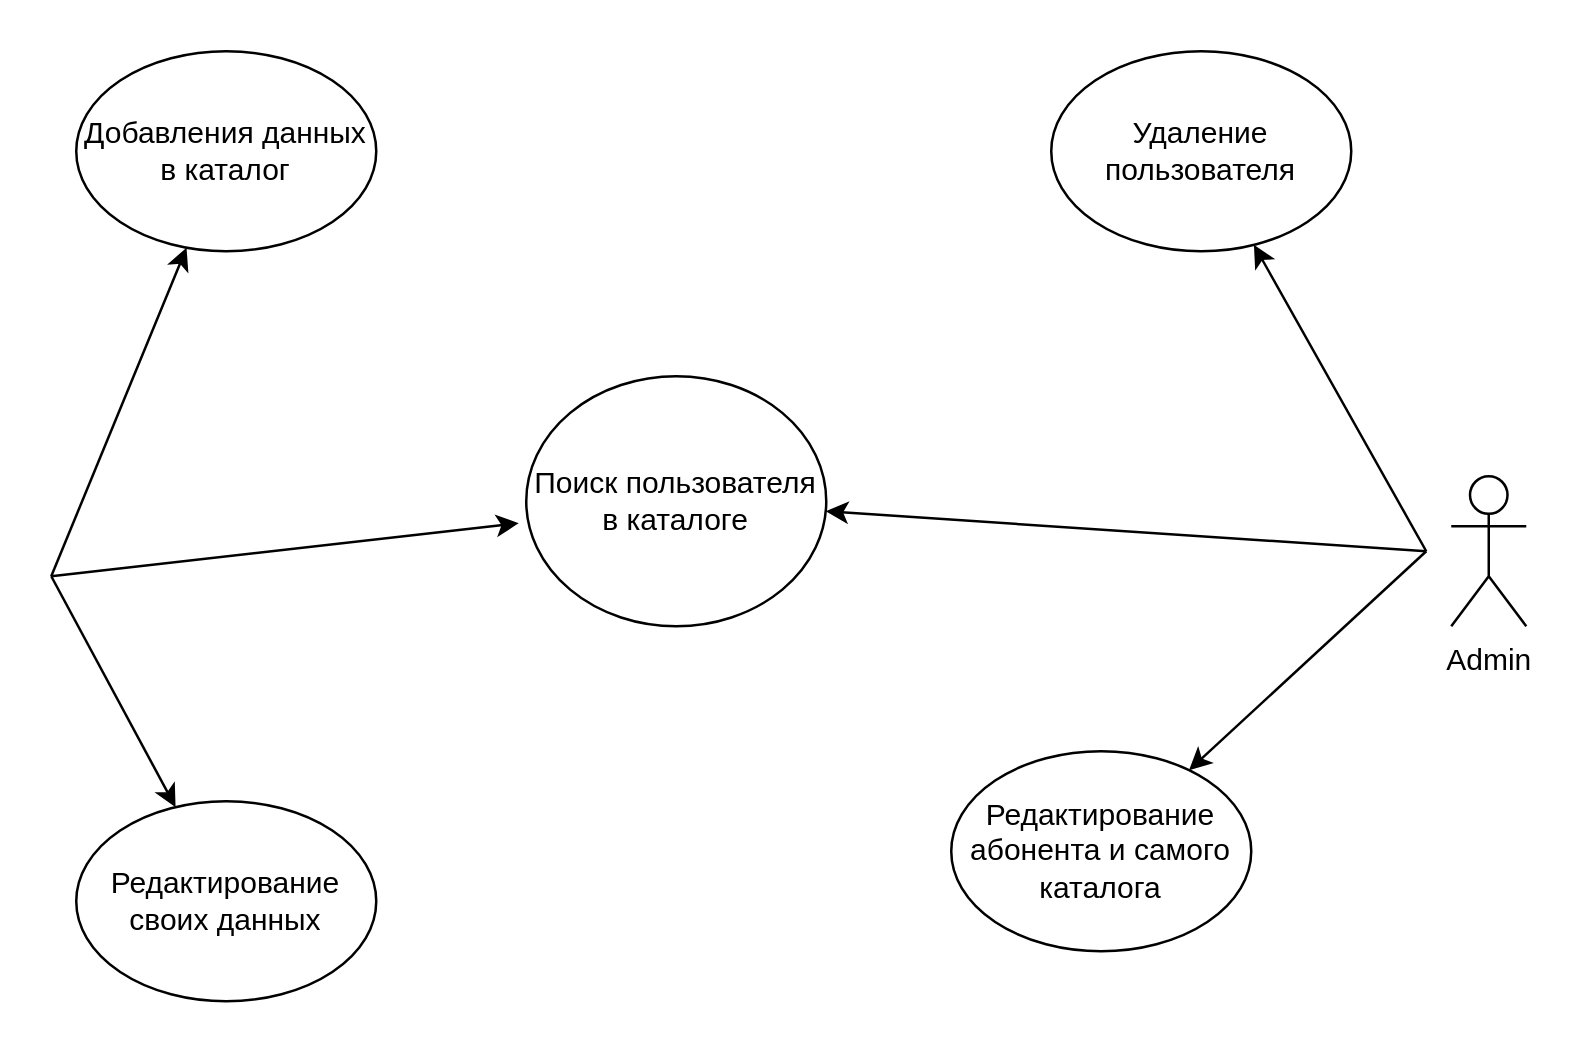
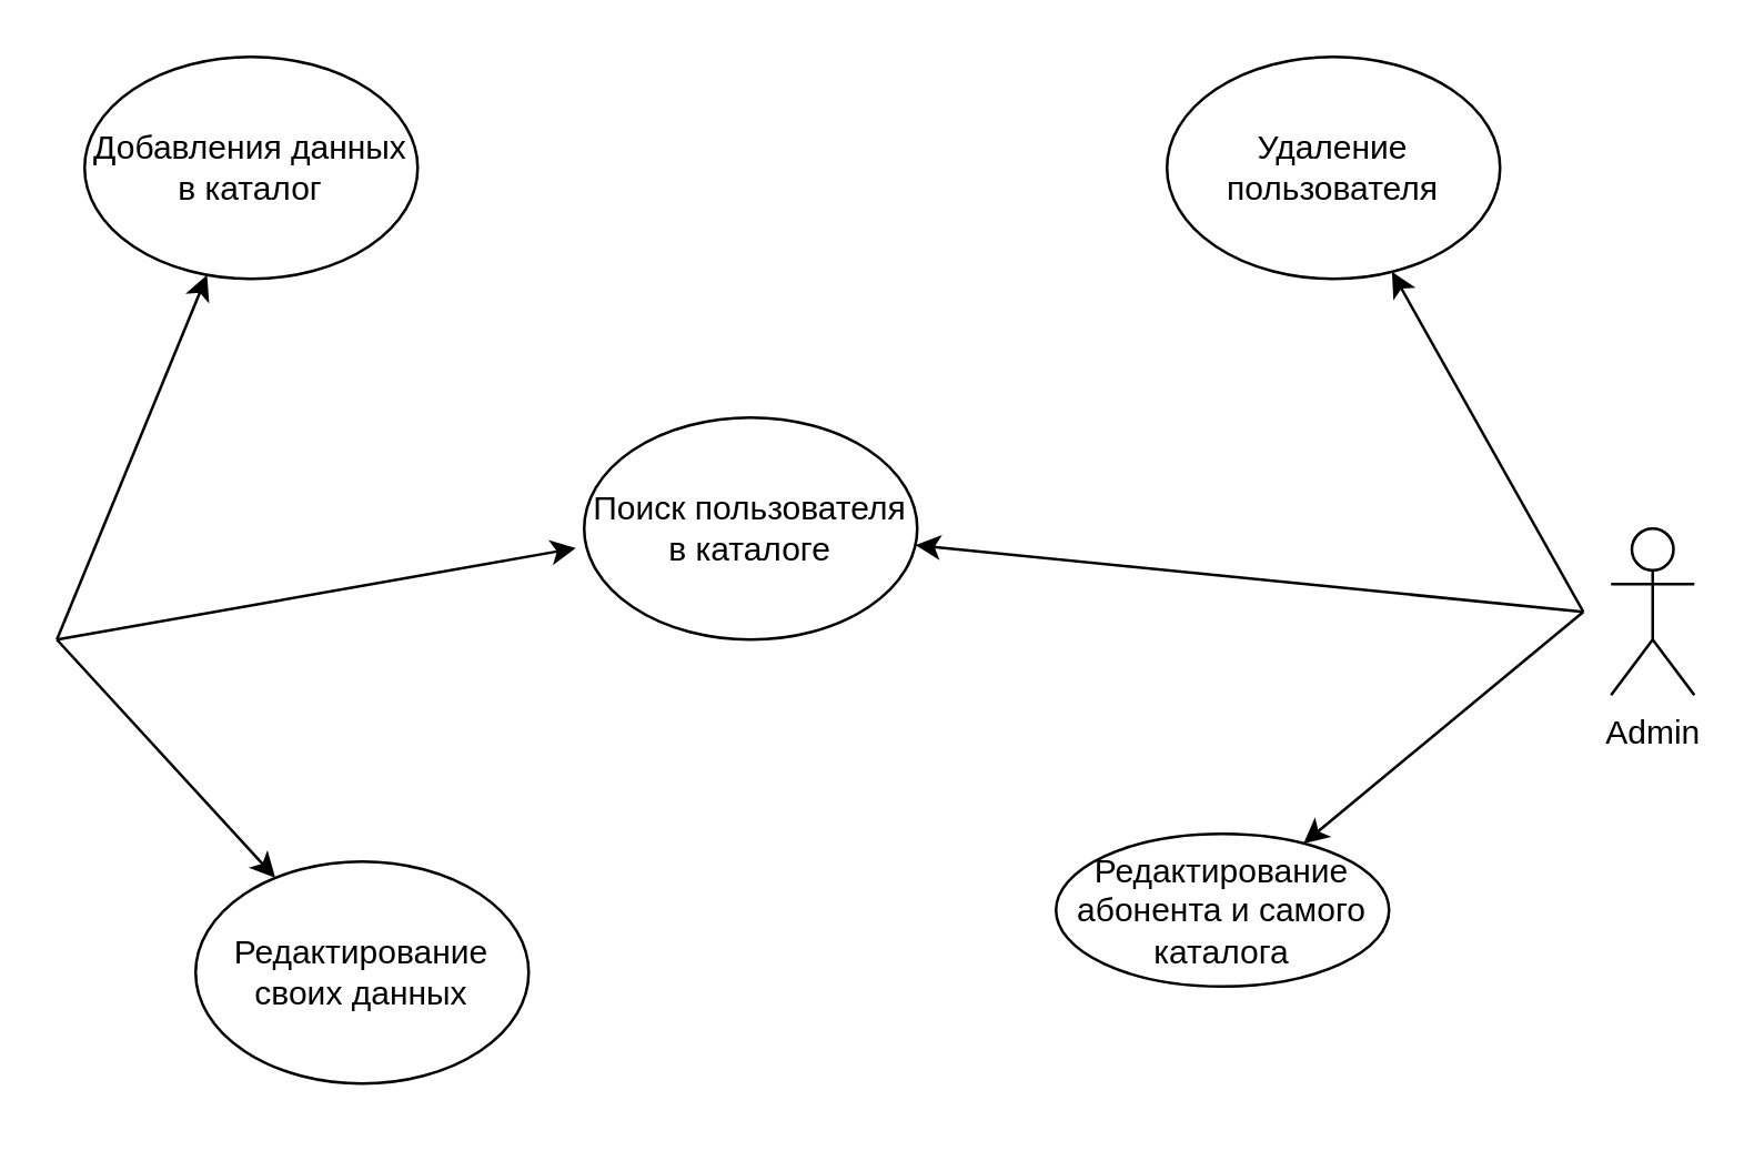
  <mxCell id="0" />
  <mxCell id="1" parent="0" />
  <mxCell id="2" value="" style="endArrow=classic;html=1;rounded=0;entryX=-0.025;entryY=0.588;entryDx=0;entryDy=0;entryPerimeter=0;" edge="1" parent="1" target="3"><mxGeometry width="50" height="50" relative="1" as="geometry"><mxPoint x="20" y="230" as="sourcePoint" /><mxPoint x="150" y="130" as="targetPoint" /></mxGeometry></mxCell>
- <mxCell id="3" value="Поиск пользователя в каталоге" style="ellipse;whiteSpace=wrap;html=1;" vertex="1" parent="1"><mxGeometry x="210" y="150" width="120" height="100" as="geometry" /></mxCell>
+ <mxCell id="3" value="Поиск пользователя в каталоге" style="ellipse;whiteSpace=wrap;html=1;" vertex="1" parent="1"><mxGeometry x="210" y="150" width="120" height="80" as="geometry" /></mxCell>
  <mxCell id="4" value="" style="endArrow=classic;html=1;rounded=0;" edge="1" parent="1" target="5"><mxGeometry width="50" height="50" relative="1" as="geometry"><mxPoint x="20" y="230" as="sourcePoint" /><mxPoint x="170" y="250" as="targetPoint" /></mxGeometry></mxCell>
  <mxCell id="5" value="Добавления данных в каталог" style="ellipse;whiteSpace=wrap;html=1;" vertex="1" parent="1"><mxGeometry x="30" y="20" width="120" height="80" as="geometry" /></mxCell>
  <mxCell id="6" value="" style="endArrow=classic;html=1;rounded=0;" edge="1" parent="1" target="7"><mxGeometry width="50" height="50" relative="1" as="geometry"><mxPoint x="20" y="230" as="sourcePoint" /><mxPoint x="80" y="340" as="targetPoint" /></mxGeometry></mxCell>
- <mxCell id="7" value="Редактирование своих данных" style="ellipse;whiteSpace=wrap;html=1;" vertex="1" parent="1"><mxGeometry x="30" y="320" width="120" height="80" as="geometry" /></mxCell>
+ <mxCell id="7" value="Редактирование своих данных" style="ellipse;whiteSpace=wrap;html=1;" vertex="1" parent="1"><mxGeometry x="70" y="310" width="120" height="80" as="geometry" /></mxCell>
  <mxCell id="8" value="Admin" style="shape=umlActor;verticalLabelPosition=bottom;verticalAlign=top;html=1;outlineConnect=0;" vertex="1" parent="1"><mxGeometry x="580" y="190" width="30" height="60" as="geometry" /></mxCell>
  <mxCell id="9" value="" style="endArrow=classic;html=1;rounded=0;" edge="1" parent="1" target="10"><mxGeometry width="50" height="50" relative="1" as="geometry"><mxPoint x="570" y="220" as="sourcePoint" /><mxPoint x="420" y="130" as="targetPoint" /></mxGeometry></mxCell>
  <mxCell id="10" value="Удаление пользователя" style="ellipse;whiteSpace=wrap;html=1;" vertex="1" parent="1"><mxGeometry x="420" y="20" width="120" height="80" as="geometry" /></mxCell>
  <mxCell id="11" value="" style="endArrow=classic;html=1;rounded=0;" edge="1" parent="1" target="12"><mxGeometry width="50" height="50" relative="1" as="geometry"><mxPoint x="570" y="220" as="sourcePoint" /><mxPoint x="400" y="180" as="targetPoint" /></mxGeometry></mxCell>
- <mxCell id="12" value="Редактирование абонента и самого каталога" style="ellipse;whiteSpace=wrap;html=1;" vertex="1" parent="1"><mxGeometry x="380" y="300" width="120" height="80" as="geometry" /></mxCell>
+ <mxCell id="12" value="Редактирование абонента и самого каталога" style="ellipse;whiteSpace=wrap;html=1;" vertex="1" parent="1"><mxGeometry x="380" y="300" width="120" height="55" as="geometry" /></mxCell>
  <mxCell id="13" value="" style="endArrow=classic;html=1;rounded=0;" edge="1" parent="1" target="3"><mxGeometry width="50" height="50" relative="1" as="geometry"><mxPoint x="570" y="220" as="sourcePoint" /><mxPoint x="310" y="120" as="targetPoint" /></mxGeometry></mxCell>
